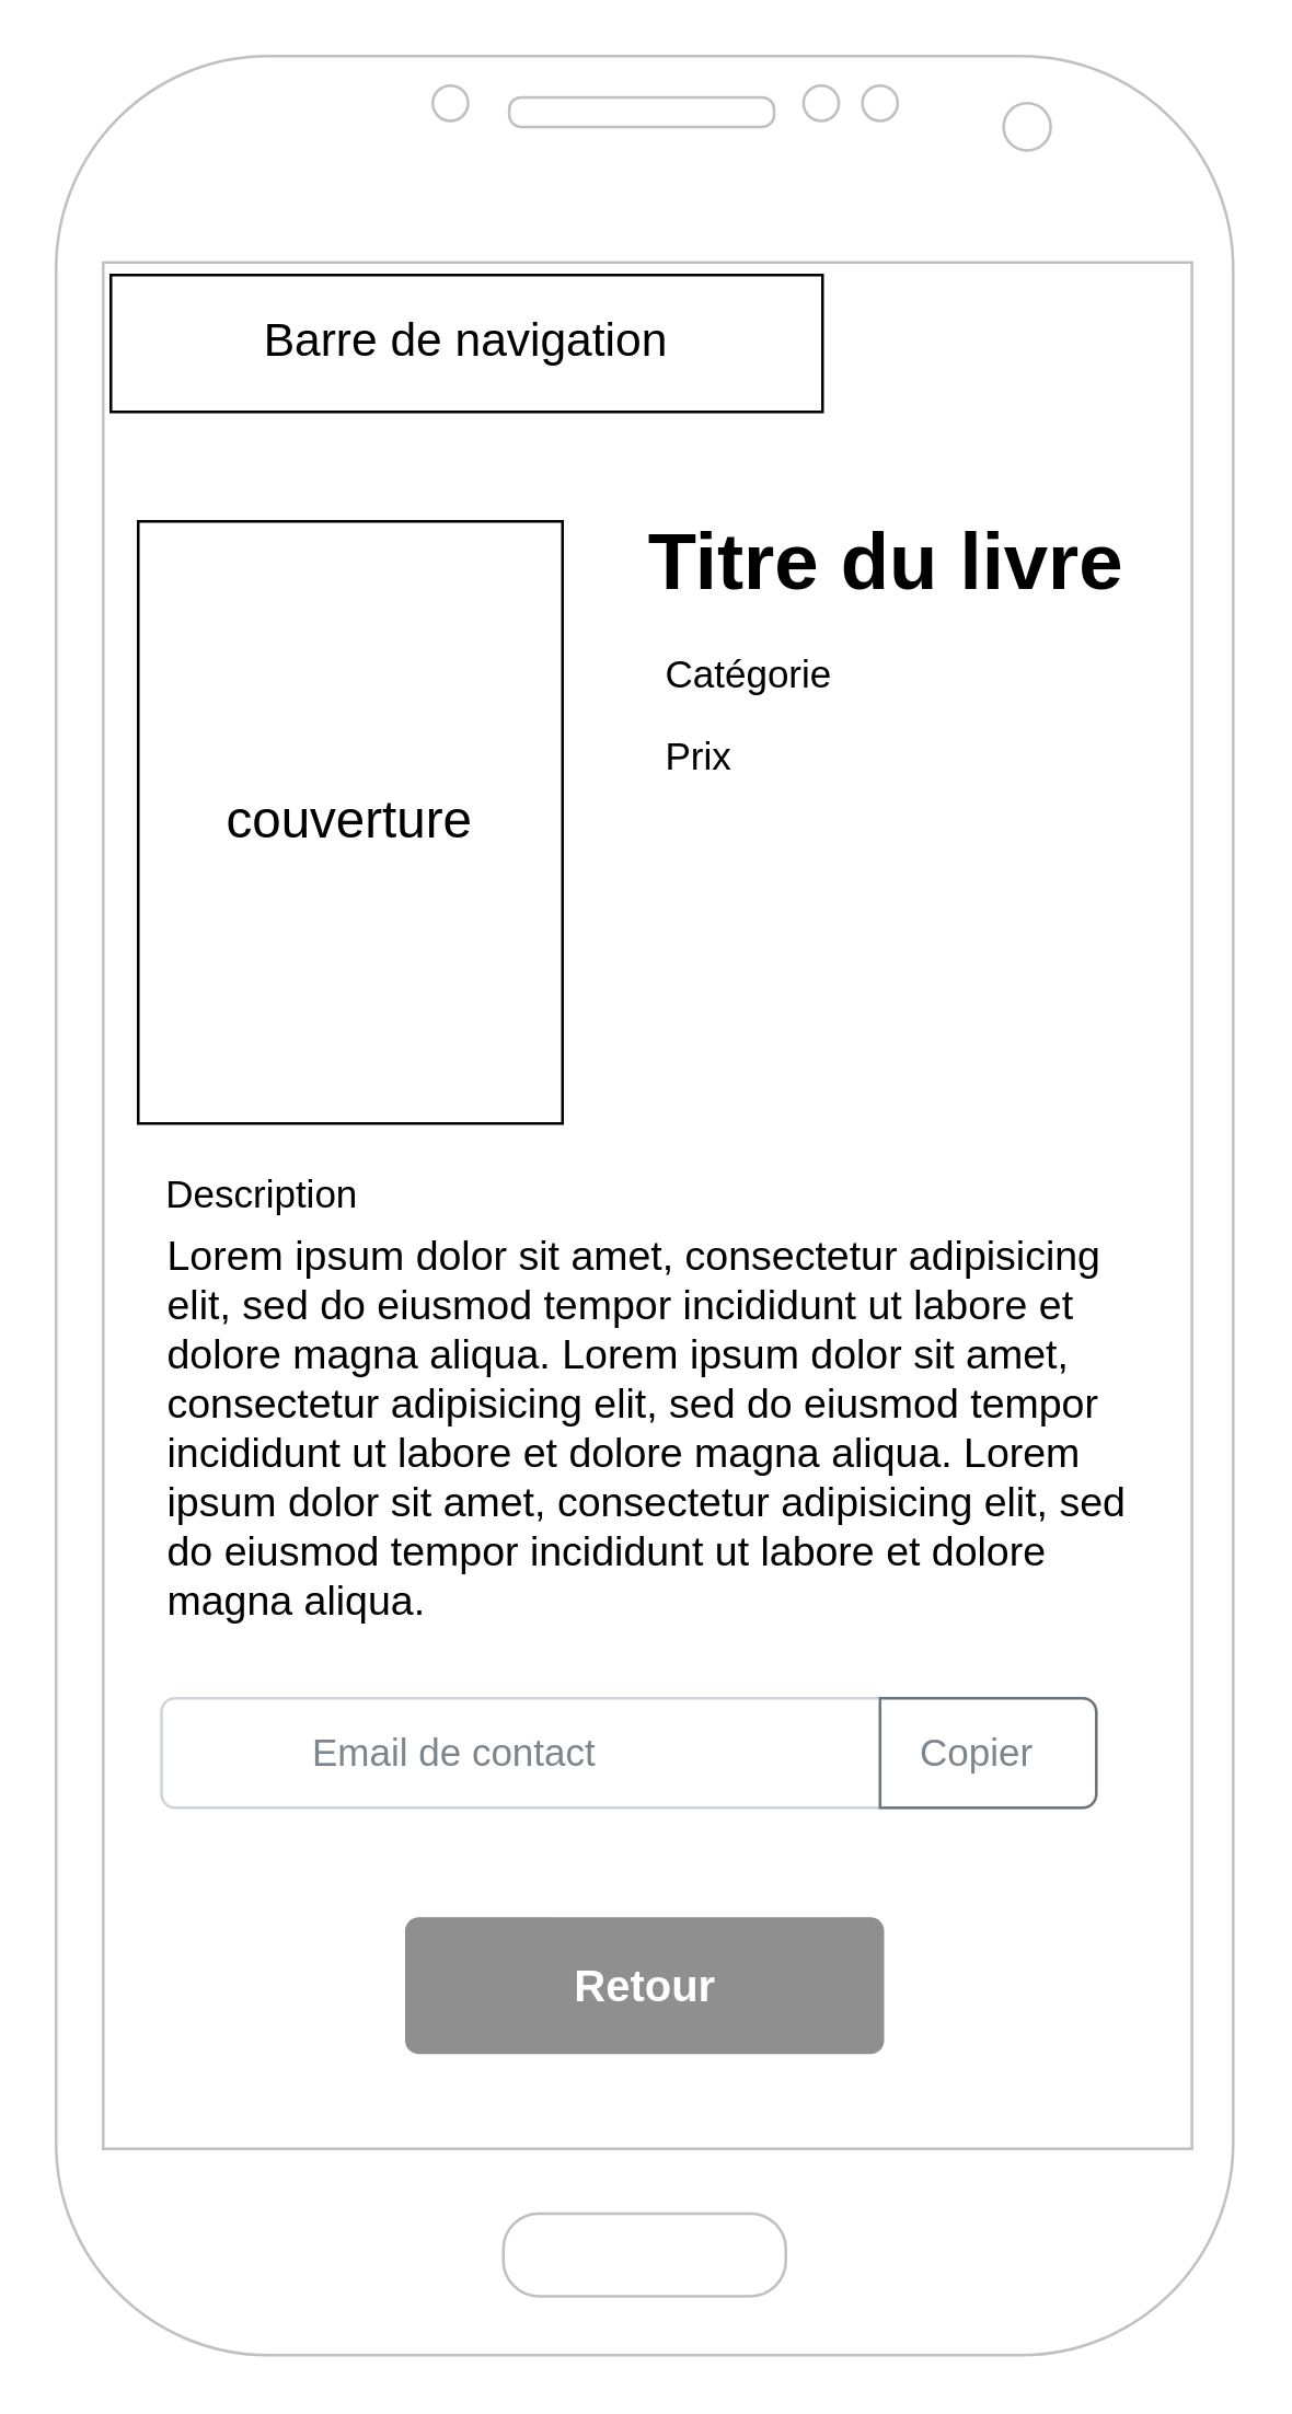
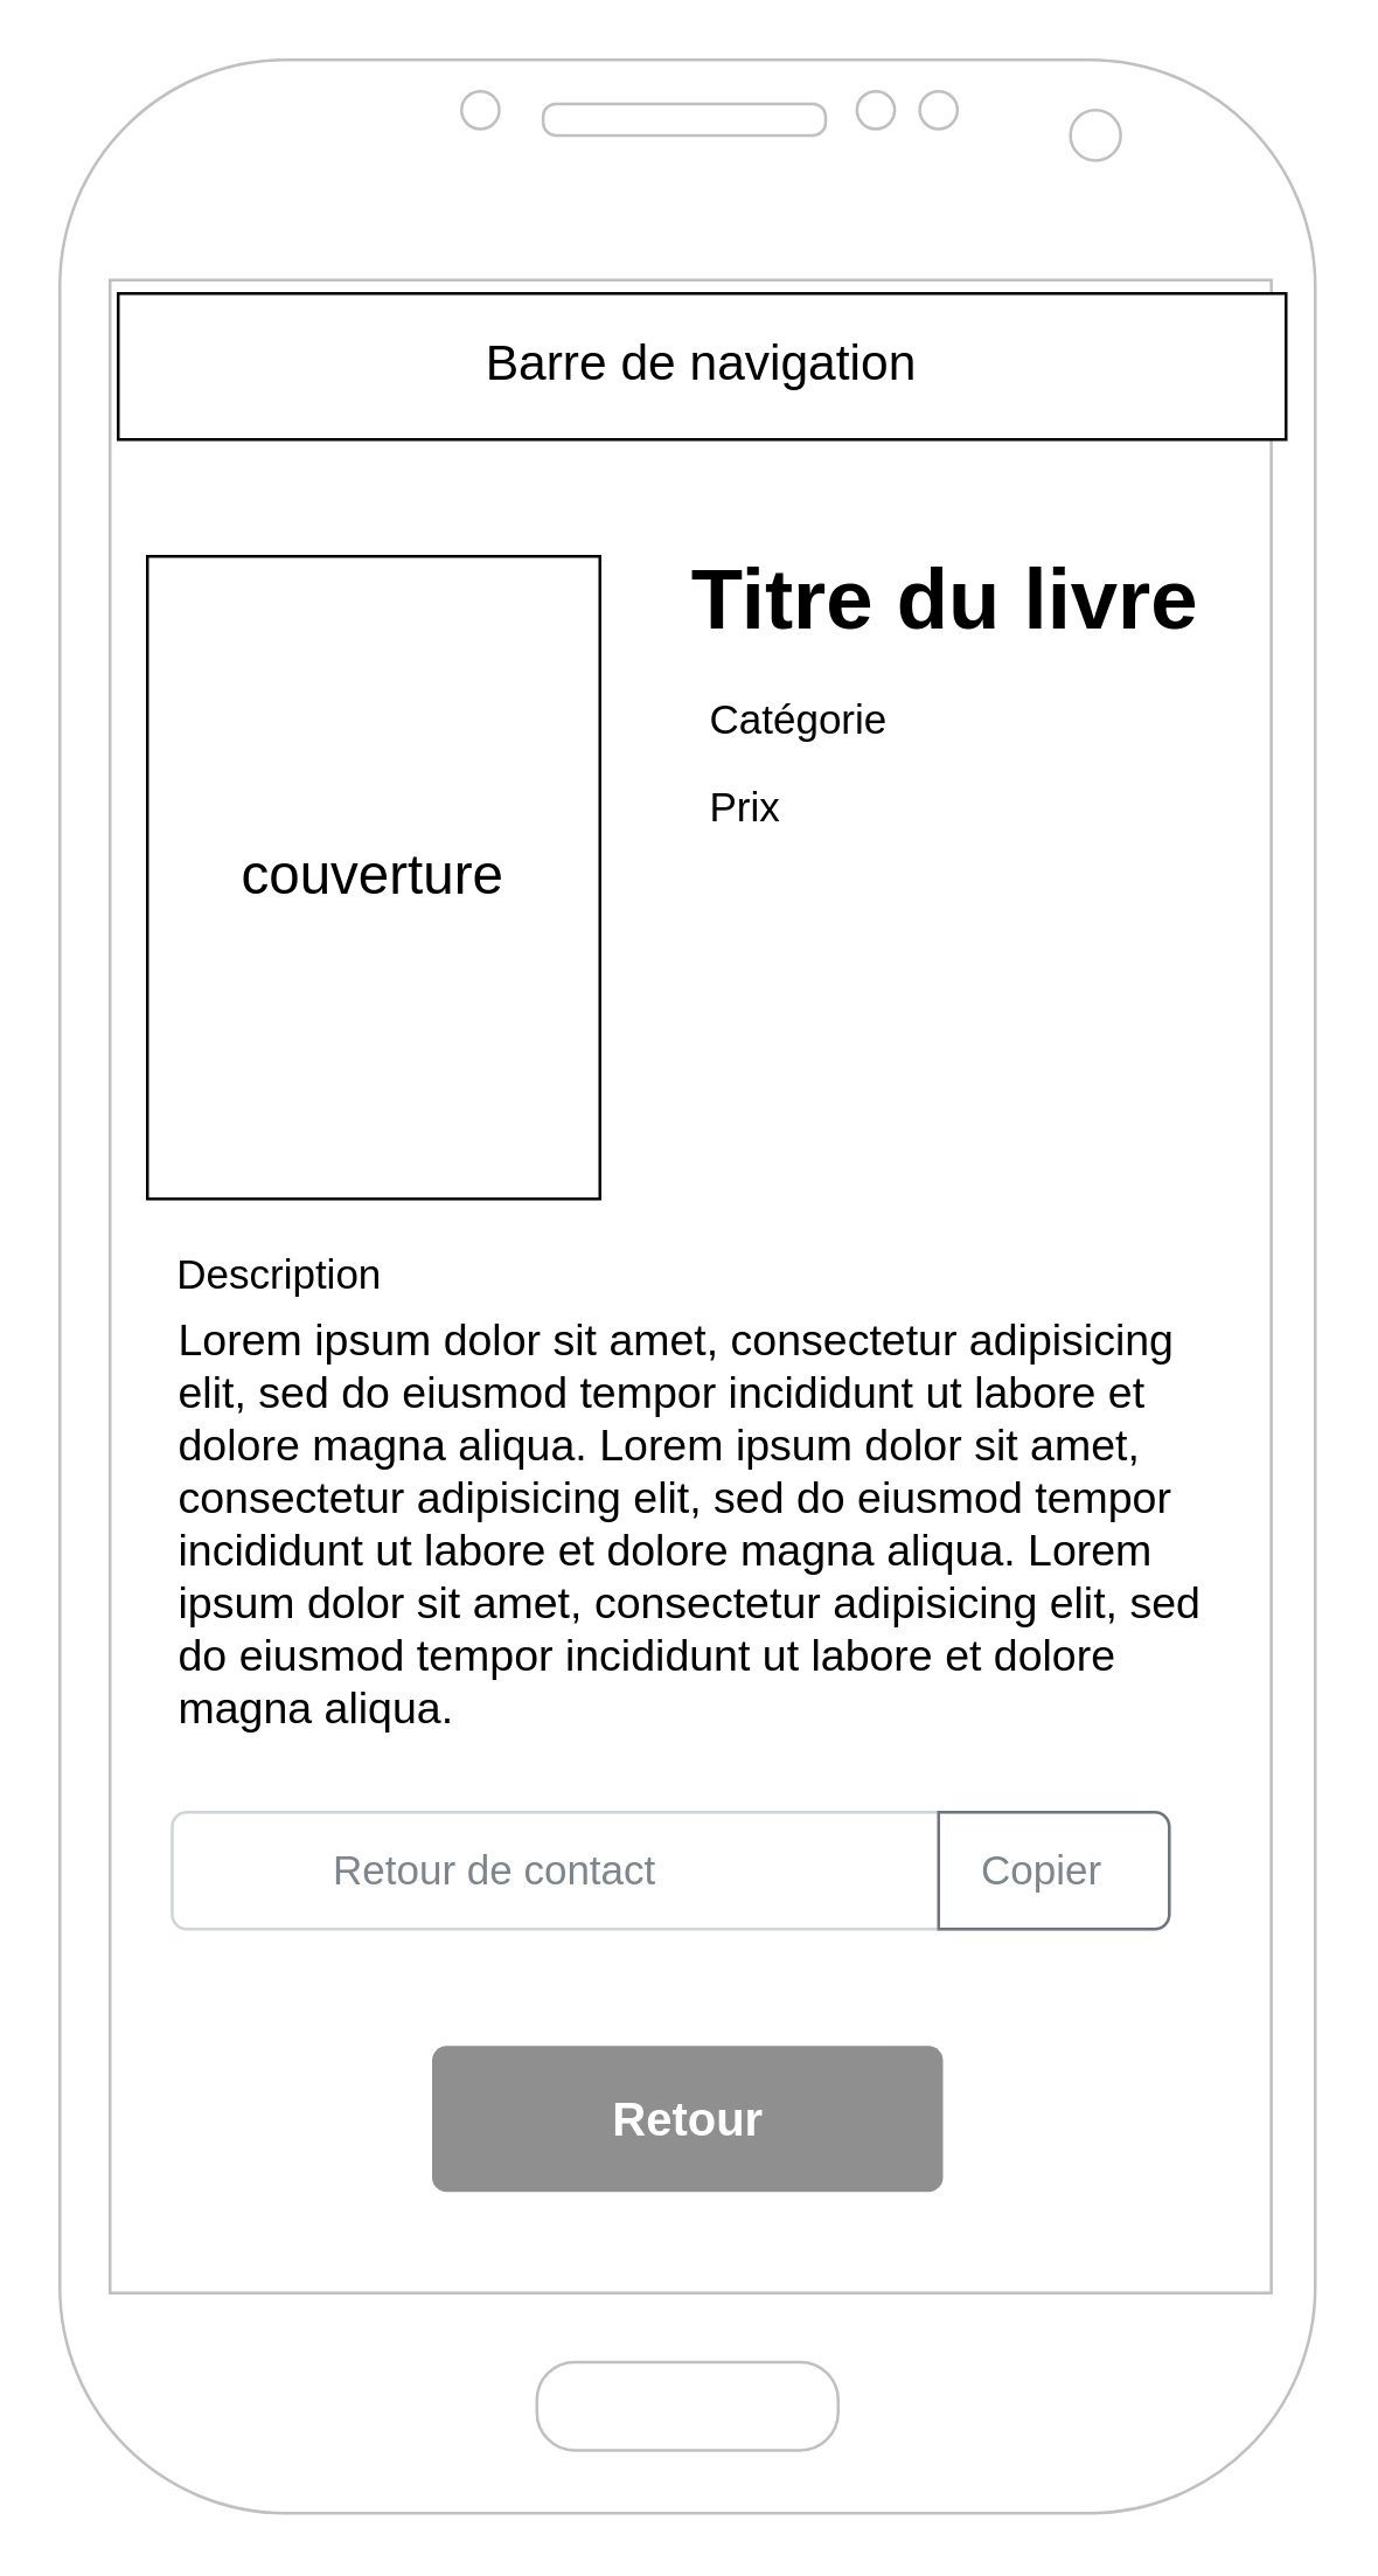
  <mxCell id="0" />
  <mxCell id="1" parent="0" />
  <mxCell id="2" value="Description" style="fillColor=none;strokeColor=none;align=left;fontSize=14;" parent="1" vertex="1"><mxGeometry x="58.5" y="420" width="100" height="30" as="geometry" /></mxCell>
  <mxCell id="3" value="&lt;span style=&quot;font-size: 29px;&quot;&gt;&lt;b&gt;Titre du livre&lt;/b&gt;&lt;/span&gt;" style="text;html=1;align=center;verticalAlign=middle;resizable=0;points=[];autosize=1;strokeColor=none;fillColor=none;fontSize=14;" parent="1" vertex="1"><mxGeometry x="222.5" y="180" width="200" height="50" as="geometry" /></mxCell>
  <mxCell id="4" value="Prix " style="fillColor=none;strokeColor=none;align=left;fontSize=14;" parent="1" vertex="1"><mxGeometry x="241" y="260" width="100" height="30" as="geometry" /></mxCell>
  <mxCell id="5" value="Retour" style="html=1;shadow=0;dashed=0;shape=mxgraph.bootstrap.rrect;rSize=5;strokeColor=none;strokeWidth=1;fillColor=#8F8F8F;fontColor=#FFFFFF;whiteSpace=wrap;align=center;verticalAlign=middle;spacingLeft=0;fontStyle=1;fontSize=16;spacing=5;" parent="1" vertex="1"><mxGeometry x="147.5" y="700" width="175" height="50" as="geometry" /></mxCell>
  <mxCell id="6" value="couverture" style="rounded=0;whiteSpace=wrap;html=1;fontSize=19;" parent="1" vertex="1"><mxGeometry x="50" y="190" width="155" height="220" as="geometry" /></mxCell>
  <mxCell id="7" value="Catégorie" style="fillColor=none;strokeColor=none;align=left;fontSize=14;" parent="1" vertex="1"><mxGeometry x="241" y="230" width="100" height="30" as="geometry" /></mxCell>
  <mxCell id="8" value="&lt;h1 style=&quot;font-size: 15px;&quot;&gt;&lt;span style=&quot;font-weight: normal;&quot;&gt;&lt;span style=&quot;background-color: initial;&quot;&gt;Lorem ipsum dolor sit amet, consectetur adipisicing elit, sed do eiusmod tempor incididunt ut labore et dolore magna aliqua.&amp;nbsp;&lt;/span&gt;Lorem ipsum dolor sit amet, consectetur adipisicing elit, sed do eiusmod tempor incididunt ut labore et dolore magna aliqua. Lorem ipsum dolor sit amet, consectetur adipisicing elit, sed do eiusmod tempor incididunt ut labore et dolore magna aliqua.&amp;nbsp;&lt;/span&gt;&lt;/h1&gt;" style="text;html=1;strokeColor=none;fillColor=none;spacing=5;spacingTop=-20;whiteSpace=wrap;overflow=hidden;rounded=0;fontSize=15;" parent="1" vertex="1"><mxGeometry x="56" y="450" width="375" height="150" as="geometry" /></mxCell>
  <mxCell id="9" value="" style="verticalLabelPosition=bottom;verticalAlign=top;html=1;shadow=0;dashed=0;strokeWidth=1;shape=mxgraph.android.phone2;strokeColor=#c0c0c0;" parent="1" vertex="1"><mxGeometry x="20" width="430" height="840" as="geometry" y="20" /></mxCell>
- <mxCell id="10" value="Barre de navigation" style="rounded=0;whiteSpace=wrap;html=1;fontSize=17;" parent="1" vertex="1"><mxGeometry x="40" y="100" width="260" height="50" as="geometry" /></mxCell>
- <mxCell id="11" value="Email de contact" style="html=1;shadow=0;dashed=0;shape=mxgraph.bootstrap.rrect;rSize=5;strokeColor=#CED4DA;html=1;whiteSpace=wrap;fillColor=#FFFFFF;fontColor=#7D868C;align=left;spacing=15;spacingLeft=40;fontSize=14;" vertex="1" parent="1"><mxGeometry x="58.5" y="620" width="341.5" height="40" as="geometry" /></mxCell>
+ <mxCell id="10" value="Barre de navigation" style="rounded=0;whiteSpace=wrap;html=1;fontSize=17;" parent="1" vertex="1"><mxGeometry x="40" y="100" width="400" height="50" as="geometry" /></mxCell>
+ <mxCell id="11" value="Retour de contact" style="html=1;shadow=0;dashed=0;shape=mxgraph.bootstrap.rrect;rSize=5;strokeColor=#CED4DA;html=1;whiteSpace=wrap;fillColor=#FFFFFF;fontColor=#7D868C;align=left;spacing=15;spacingLeft=40;fontSize=14;" vertex="1" parent="1"><mxGeometry x="58.5" y="620" width="341.5" height="40" as="geometry" /></mxCell>
  <mxCell id="12" value="Copier" style="html=1;shadow=0;dashed=0;shape=mxgraph.bootstrap.rightButton;strokeColor=#6C757D;gradientColor=inherit;fontColor=inherit;fillColor=inherit;rSize=5;perimeter=none;whiteSpace=wrap;resizeHeight=1;fontSize=14;align=left;spacing=15;" vertex="1" parent="11"><mxGeometry x="1" width="79" height="40" relative="1" as="geometry"><mxPoint x="-79" as="offset" /></mxGeometry></mxCell>
